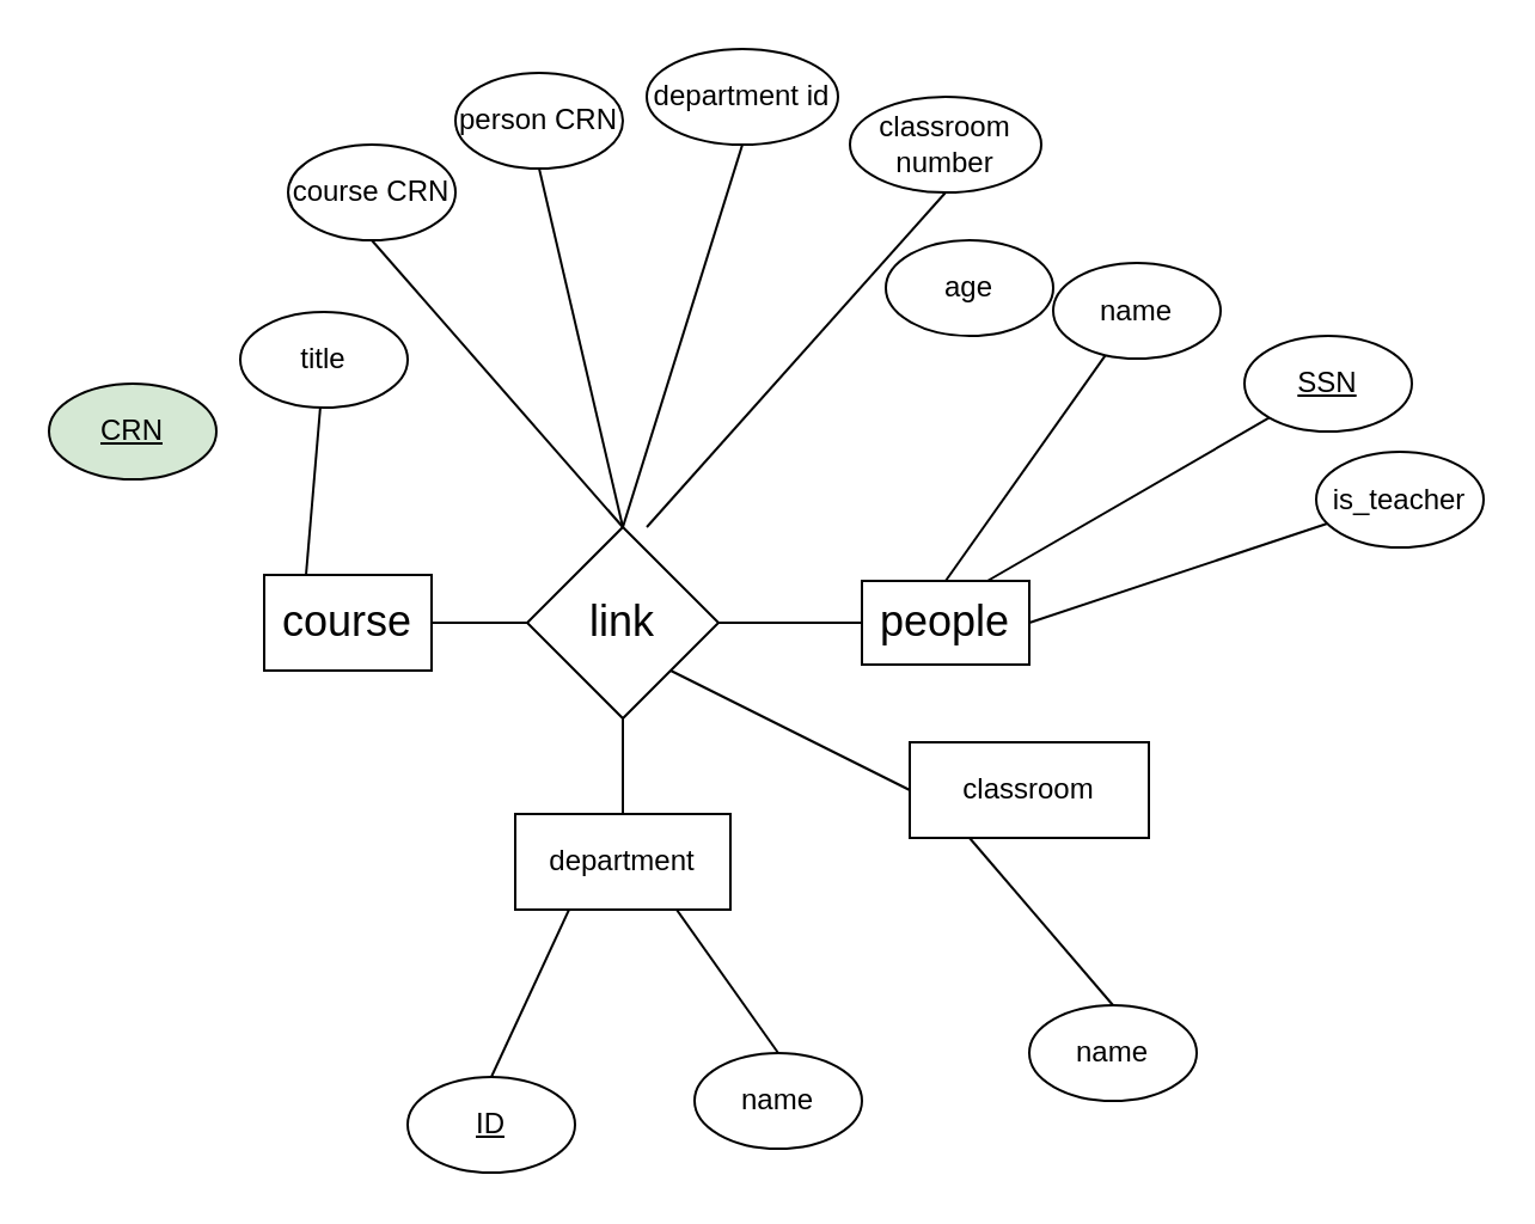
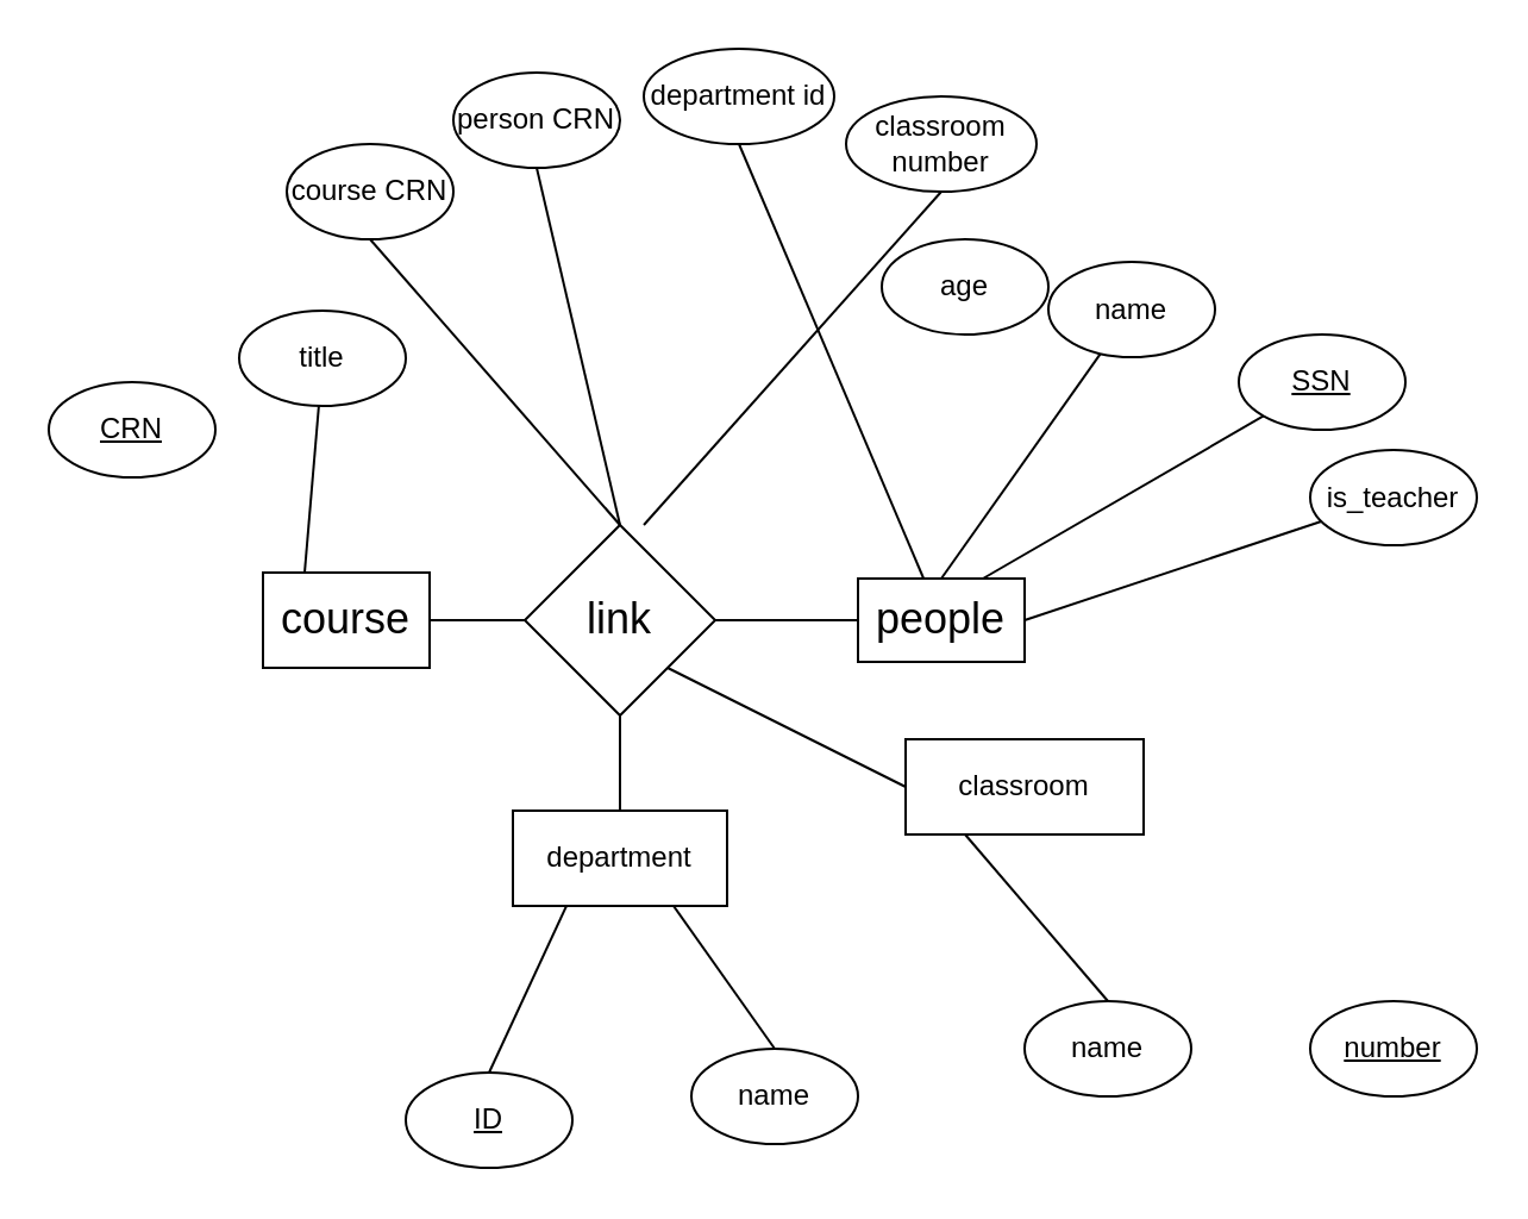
  <mxCell id="0" />
  <mxCell id="1" parent="0" />
- <mxCell id="2" value="CRN" style="ellipse;whiteSpace=wrap;html=1;fontStyle=4;fillColor=#d5e8d4;" vertex="1" parent="1"><mxGeometry x="20" y="160" width="70" height="40" as="geometry" /></mxCell>
+ <mxCell id="2" value="CRN" style="ellipse;whiteSpace=wrap;html=1;fontStyle=4" vertex="1" parent="1"><mxGeometry x="20" y="160" width="70" height="40" as="geometry" /></mxCell>
  <mxCell id="3" value="" style="endArrow=none;html=1;rounded=0;" edge="1" parent="1" target="4"><mxGeometry width="50" height="50" relative="1" as="geometry"><mxPoint x="140" y="250" as="sourcePoint" /><mxPoint x="75" y="196" as="targetPoint" /></mxGeometry></mxCell>
  <mxCell id="4" value="&lt;font style=&quot;font-size: 18px;&quot;&gt;course&lt;/font&gt;" style="rounded=0;whiteSpace=wrap;html=1;" vertex="1" parent="1"><mxGeometry x="110" y="240" width="70" height="40" as="geometry" /></mxCell>
  <mxCell id="5" value="" style="endArrow=none;html=1;rounded=0;exitX=0.25;exitY=0;exitDx=0;exitDy=0;" edge="1" parent="1" source="4" target="6"><mxGeometry width="50" height="50" relative="1" as="geometry"><mxPoint x="320" y="370" as="sourcePoint" /><mxPoint x="150" y="170" as="targetPoint" /></mxGeometry></mxCell>
  <mxCell id="6" value="title" style="ellipse;whiteSpace=wrap;html=1;" vertex="1" parent="1"><mxGeometry x="100" y="130" width="70" height="40" as="geometry" /></mxCell>
  <mxCell id="7" value="&lt;font style=&quot;font-size: 18px;&quot;&gt;link&lt;/font&gt;" style="rhombus;whiteSpace=wrap;html=1;" vertex="1" parent="1"><mxGeometry x="220" y="220" width="80" height="80" as="geometry" /></mxCell>
  <mxCell id="8" value="" style="endArrow=none;html=1;rounded=0;exitX=1;exitY=0.5;exitDx=0;exitDy=0;entryX=0;entryY=0.5;entryDx=0;entryDy=0;" edge="1" parent="1" source="4" target="7"><mxGeometry width="50" height="50" relative="1" as="geometry"><mxPoint x="320" y="370" as="sourcePoint" /><mxPoint x="370" y="320" as="targetPoint" /></mxGeometry></mxCell>
  <mxCell id="9" value="" style="endArrow=none;html=1;rounded=0;entryX=1;entryY=0.5;entryDx=0;entryDy=0;exitX=0;exitY=0.5;exitDx=0;exitDy=0;" edge="1" parent="1" source="10" target="7"><mxGeometry width="50" height="50" relative="1" as="geometry"><mxPoint x="370" y="260" as="sourcePoint" /><mxPoint x="370" y="320" as="targetPoint" /></mxGeometry></mxCell>
  <mxCell id="10" value="&lt;font style=&quot;font-size: 18px;&quot;&gt;people&lt;/font&gt;" style="rounded=0;whiteSpace=wrap;html=1;" vertex="1" parent="1"><mxGeometry x="360" y="242.5" width="70" height="35" as="geometry" /></mxCell>
  <mxCell id="11" value="department" style="rounded=0;whiteSpace=wrap;html=1;" vertex="1" parent="1"><mxGeometry x="215" y="340" width="90" height="40" as="geometry" /></mxCell>
  <mxCell id="12" value="" style="endArrow=none;html=1;rounded=0;entryX=0.5;entryY=0;entryDx=0;entryDy=0;exitX=0.5;exitY=1;exitDx=0;exitDy=0;" edge="1" parent="1" source="7" target="11"><mxGeometry width="50" height="50" relative="1" as="geometry"><mxPoint x="260" y="420" as="sourcePoint" /><mxPoint x="310" y="370" as="targetPoint" /></mxGeometry></mxCell>
  <mxCell id="13" value="age" style="ellipse;whiteSpace=wrap;html=1;" vertex="1" parent="1"><mxGeometry x="370" y="100" width="70" height="40" as="geometry" /></mxCell>
  <mxCell id="14" value="" style="endArrow=none;html=1;rounded=0;exitX=0.5;exitY=0;exitDx=0;exitDy=0;" edge="1" parent="1" target="15" source="10"><mxGeometry width="50" height="50" relative="1" as="geometry"><mxPoint x="478" y="220" as="sourcePoint" /><mxPoint x="490" y="149.5" as="targetPoint" /></mxGeometry></mxCell>
  <mxCell id="15" value="name" style="ellipse;whiteSpace=wrap;html=1;" vertex="1" parent="1"><mxGeometry x="440" y="109.5" width="70" height="40" as="geometry" /></mxCell>
  <mxCell id="16" value="" style="endArrow=none;html=1;rounded=0;exitX=0.75;exitY=0;exitDx=0;exitDy=0;" edge="1" parent="1" target="17" source="10"><mxGeometry width="50" height="50" relative="1" as="geometry"><mxPoint x="558" y="250.5" as="sourcePoint" /><mxPoint x="570" y="180" as="targetPoint" /></mxGeometry></mxCell>
  <mxCell id="17" value="SSN" style="ellipse;whiteSpace=wrap;html=1;fontStyle=4" vertex="1" parent="1"><mxGeometry x="520" y="140" width="70" height="40" as="geometry" /></mxCell>
  <mxCell id="18" value="ID" style="ellipse;whiteSpace=wrap;html=1;fontStyle=4" vertex="1" parent="1"><mxGeometry x="170" y="450" width="70" height="40" as="geometry" /></mxCell>
  <mxCell id="19" value="" style="endArrow=none;html=1;rounded=0;exitX=0.5;exitY=0;exitDx=0;exitDy=0;entryX=0.25;entryY=1;entryDx=0;entryDy=0;" edge="1" parent="1" source="18" target="11"><mxGeometry width="50" height="50" relative="1" as="geometry"><mxPoint x="260" y="420" as="sourcePoint" /><mxPoint x="365" y="450" as="targetPoint" /></mxGeometry></mxCell>
  <mxCell id="20" value="name" style="ellipse;whiteSpace=wrap;html=1;" vertex="1" parent="1"><mxGeometry x="290" y="440" width="70" height="40" as="geometry" /></mxCell>
  <mxCell id="21" value="" style="endArrow=none;html=1;rounded=0;entryX=0.75;entryY=1;entryDx=0;entryDy=0;exitX=0.5;exitY=0;exitDx=0;exitDy=0;" edge="1" parent="1" source="20" target="11"><mxGeometry width="50" height="50" relative="1" as="geometry"><mxPoint x="260" y="420" as="sourcePoint" /><mxPoint x="310" y="370" as="targetPoint" /></mxGeometry></mxCell>
  <mxCell id="22" value="" style="endArrow=none;html=1;rounded=0;entryX=0.5;entryY=0;entryDx=0;entryDy=0;exitX=0.5;exitY=1;exitDx=0;exitDy=0;" edge="1" parent="1" source="23" target="7"><mxGeometry width="50" height="50" relative="1" as="geometry"><mxPoint x="210" y="180" as="sourcePoint" /><mxPoint x="310" y="370" as="targetPoint" /></mxGeometry></mxCell>
  <mxCell id="23" value="course CRN" style="ellipse;whiteSpace=wrap;html=1;" vertex="1" parent="1"><mxGeometry x="120" y="60" width="70" height="40" as="geometry" /></mxCell>
  <mxCell id="24" value="" style="endArrow=none;html=1;rounded=0;entryX=0.5;entryY=0;entryDx=0;entryDy=0;exitX=0.5;exitY=1;exitDx=0;exitDy=0;" edge="1" parent="1" source="25" target="7"><mxGeometry width="50" height="50" relative="1" as="geometry"><mxPoint x="310" y="169.5" as="sourcePoint" /><mxPoint x="360" y="209.5" as="targetPoint" /></mxGeometry></mxCell>
  <mxCell id="25" value="person CRN" style="ellipse;whiteSpace=wrap;html=1;" vertex="1" parent="1"><mxGeometry x="190" y="30" width="70" height="40" as="geometry" /></mxCell>
  <mxCell id="26" value="" style="endArrow=none;html=1;rounded=0;exitX=1;exitY=0.5;exitDx=0;exitDy=0;" edge="1" parent="1" target="27" source="10"><mxGeometry width="50" height="50" relative="1" as="geometry"><mxPoint x="588" y="331.5" as="sourcePoint" /><mxPoint x="600" y="261" as="targetPoint" /></mxGeometry></mxCell>
  <mxCell id="27" value="is_teacher" style="ellipse;whiteSpace=wrap;html=1;" vertex="1" parent="1"><mxGeometry x="550" y="188.5" width="70" height="40" as="geometry" /></mxCell>
- <mxCell id="28" value="" style="endArrow=none;html=1;rounded=0;entryX=0.5;entryY=0;entryDx=0;entryDy=0;exitX=0.5;exitY=1;exitDx=0;exitDy=0;" edge="1" parent="1" source="29" target="7"><mxGeometry width="50" height="50" relative="1" as="geometry"><mxPoint x="380" y="104.75" as="sourcePoint" /><mxPoint x="330" y="214.75" as="targetPoint" /></mxGeometry></mxCell>
+ <mxCell id="28" value="" style="endArrow=none;html=1;rounded=0;exitX=0.5;exitY=1;exitDx=0;exitDy=0;" edge="1" parent="1" source="29" target="10"><mxGeometry width="50" height="50" relative="1" as="geometry"><mxPoint x="380" y="104.75" as="sourcePoint" /><mxPoint x="330" y="214.75" as="targetPoint" /></mxGeometry></mxCell>
  <mxCell id="29" value="department id" style="ellipse;whiteSpace=wrap;html=1;" vertex="1" parent="1"><mxGeometry x="270" y="20" width="80" height="40" as="geometry" /></mxCell>
  <mxCell id="30" value="classroom" style="rounded=0;whiteSpace=wrap;html=1;" vertex="1" parent="1"><mxGeometry x="380" y="310" width="100" height="40" as="geometry" /></mxCell>
  <mxCell id="31" value="name" style="ellipse;whiteSpace=wrap;html=1;" vertex="1" parent="1"><mxGeometry x="430" y="420" width="70" height="40" as="geometry" /></mxCell>
  <mxCell id="32" value="" style="endArrow=none;html=1;rounded=0;exitX=0.5;exitY=0;exitDx=0;exitDy=0;entryX=0.25;entryY=1;entryDx=0;entryDy=0;" edge="1" parent="1" source="31" target="30"><mxGeometry width="50" height="50" relative="1" as="geometry"><mxPoint x="450" y="450" as="sourcePoint" /><mxPoint x="480" y="420" as="targetPoint" /></mxGeometry></mxCell>
+ <mxCell id="33" value="&lt;u&gt;number&lt;/u&gt;" style="ellipse;whiteSpace=wrap;html=1;" vertex="1" parent="1"><mxGeometry x="550" y="420" width="70" height="40" as="geometry" /></mxCell>
  <mxCell id="34" value="" style="endArrow=none;html=1;rounded=0;entryX=0;entryY=0.5;entryDx=0;entryDy=0;exitX=1;exitY=1;exitDx=0;exitDy=0;" edge="1" parent="1" source="7" target="30"><mxGeometry width="50" height="50" relative="1" as="geometry"><mxPoint x="260" y="410" as="sourcePoint" /><mxPoint x="310" y="360" as="targetPoint" /></mxGeometry></mxCell>
  <mxCell id="35" value="" style="endArrow=none;html=1;rounded=0;exitX=0.5;exitY=1;exitDx=0;exitDy=0;" edge="1" parent="1" source="36"><mxGeometry width="50" height="50" relative="1" as="geometry"><mxPoint x="465" y="124.75" as="sourcePoint" /><mxPoint x="270" y="220" as="targetPoint" /></mxGeometry></mxCell>
  <mxCell id="36" value="classroom number" style="ellipse;whiteSpace=wrap;html=1;" vertex="1" parent="1"><mxGeometry x="355" y="40" width="80" height="40" as="geometry" /></mxCell>
